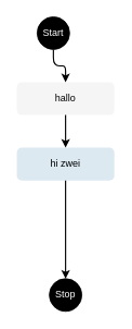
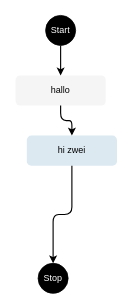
  <mxCell id="0" />
  <mxCell id="1" parent="0" />
- <mxCell id="2" value="Start" style="ellipse;whiteSpace=wrap;html=1;aspect=fixed;fillColor=#000000;fontColor=#ffffff;" vertex="1" parent="1"><mxGeometry x="45" y="20" width="40" height="40" as="geometry" /></mxCell>
+ <mxCell id="2" value="Start" style="ellipse;whiteSpace=wrap;html=1;aspect=fixed;fillColor=#000000;fontColor=#ffffff;" vertex="1" parent="1"><mxGeometry x="60" y="20" width="40" height="40" as="geometry" /></mxCell>
  <mxCell id="3" value="hallo" style="rounded=1;whiteSpace=wrap;html=1;strokeColor=none;fillColor=#f5f5f5;" vertex="1" parent="1"><mxGeometry x="20" y="100" width="120" height="40" as="geometry" /></mxCell>
- <mxCell id="4" value="hi zwei" style="rounded=1;whiteSpace=wrap;html=1;strokeColor=none;fillColor=#DCE9F1;" vertex="1" parent="1"><mxGeometry x="20" y="180" width="120" height="40" as="geometry" /></mxCell>
- <mxCell id="5" value="Stop" style="ellipse;whiteSpace=wrap;html=1;aspect=fixed;fillColor=#000000;fontColor=#ffffff;" vertex="1" parent="1"><mxGeometry x="60" y="340" width="40" height="40" as="geometry" /></mxCell>
+ <mxCell id="4" value="hi zwei" style="rounded=1;whiteSpace=wrap;html=1;strokeColor=none;fillColor=#DCE9F1;" vertex="1" parent="1"><mxGeometry x="35" y="180" width="120" height="40" as="geometry" /></mxCell>
+ <mxCell id="5" value="Stop" style="ellipse;whiteSpace=wrap;html=1;aspect=fixed;fillColor=#000000;fontColor=#ffffff;" vertex="1" parent="1"><mxGeometry x="50" y="350" width="40" height="40" as="geometry" /></mxCell>
  <mxCell id="6" value="" edge="1" source="2" target="3" parent="1" style="edgeStyle=elbowEdgeStyle;elbow=vertical;strokeWidth=1.5;"><mxGeometry relative="1" as="geometry" /></mxCell>
  <mxCell id="7" value="" edge="1" source="3" target="4" parent="1" style="edgeStyle=elbowEdgeStyle;elbow=vertical;strokeWidth=1.5;"><mxGeometry relative="1" as="geometry" /></mxCell>
  <mxCell id="8" value="" edge="1" source="4" target="5" parent="1" style="edgeStyle=elbowEdgeStyle;elbow=vertical;strokeWidth=1.5;"><mxGeometry relative="1" as="geometry" /></mxCell>
